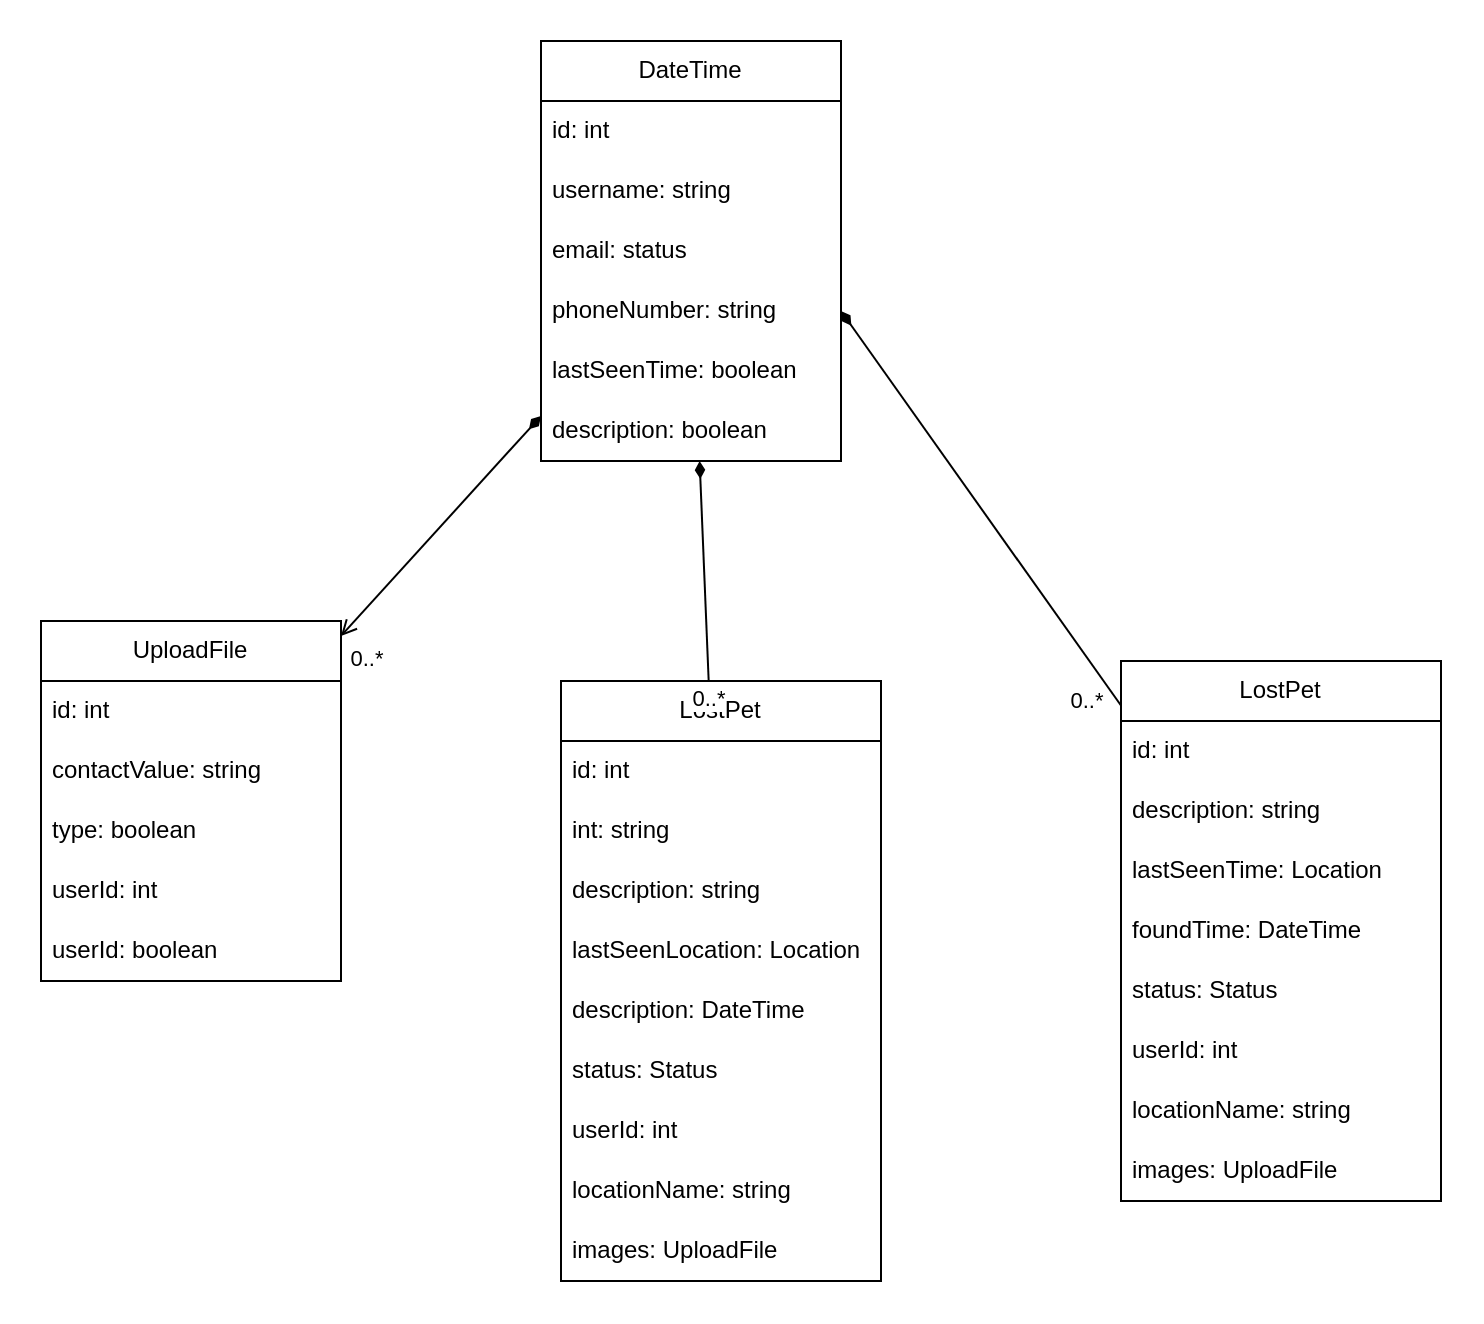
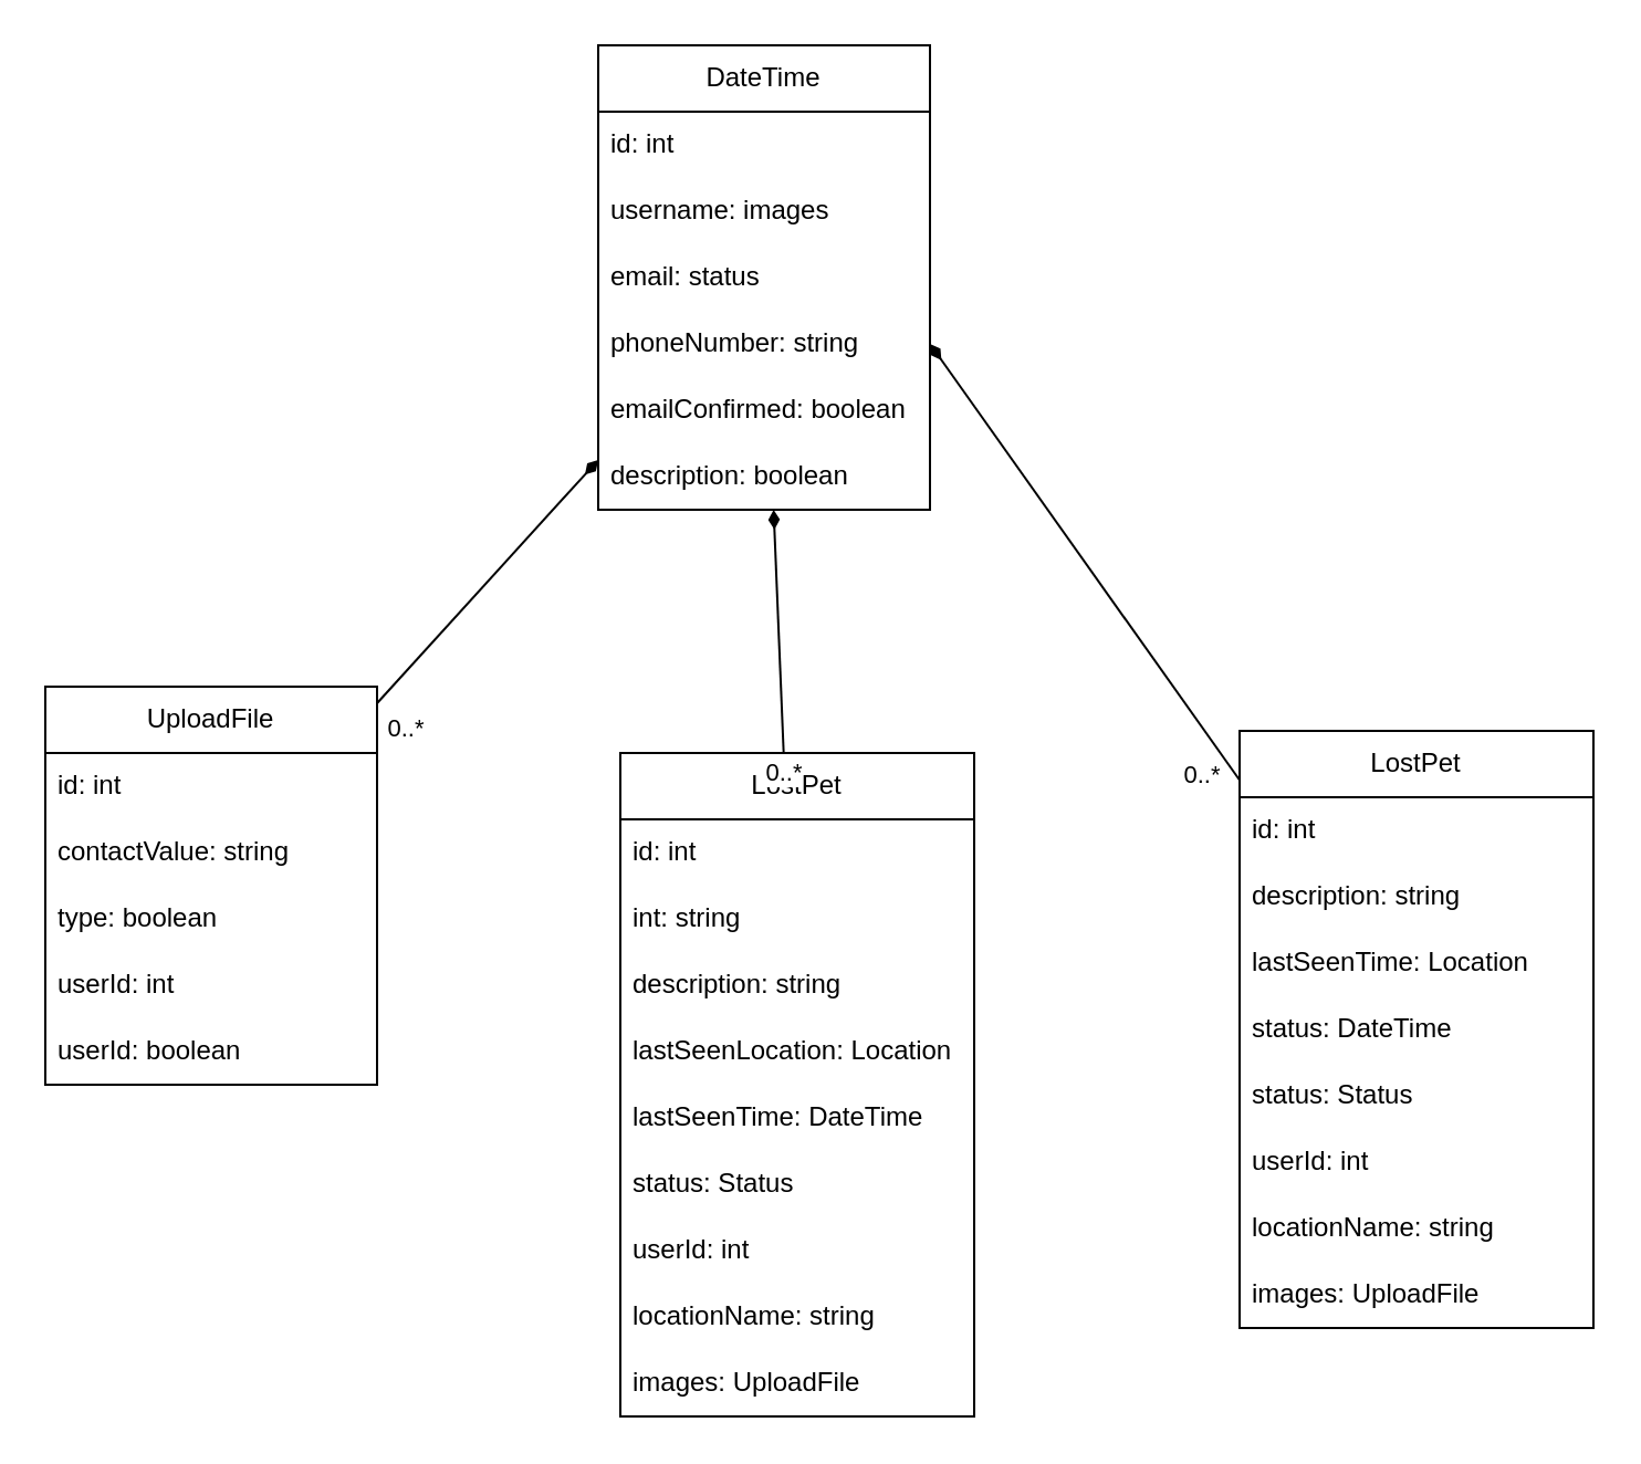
  <mxCell id="0" />
  <mxCell id="1" parent="0" />
  <mxCell id="2" value="DateTime" style="swimlane;fontStyle=0;childLayout=stackLayout;horizontal=1;startSize=30;horizontalStack=0;resizeParent=1;resizeParentMax=0;resizeLast=0;collapsible=1;marginBottom=0;whiteSpace=wrap;html=1;" vertex="1" parent="1"><mxGeometry x="270" y="20" width="150" height="210" as="geometry" /></mxCell>
  <mxCell id="3" value="id: int" style="text;strokeColor=none;fillColor=none;align=left;verticalAlign=middle;spacingLeft=4;spacingRight=4;overflow=hidden;points=[[0,0.5],[1,0.5]];portConstraint=eastwest;rotatable=0;whiteSpace=wrap;html=1;" vertex="1" parent="2"><mxGeometry y="30" width="150" height="30" as="geometry" /></mxCell>
- <mxCell id="4" value="username: string" style="text;strokeColor=none;fillColor=none;align=left;verticalAlign=middle;spacingLeft=4;spacingRight=4;overflow=hidden;points=[[0,0.5],[1,0.5]];portConstraint=eastwest;rotatable=0;whiteSpace=wrap;html=1;" vertex="1" parent="2"><mxGeometry y="60" width="150" height="30" as="geometry" /></mxCell>
+ <mxCell id="4" value="username: images" style="text;strokeColor=none;fillColor=none;align=left;verticalAlign=middle;spacingLeft=4;spacingRight=4;overflow=hidden;points=[[0,0.5],[1,0.5]];portConstraint=eastwest;rotatable=0;whiteSpace=wrap;html=1;" vertex="1" parent="2"><mxGeometry y="60" width="150" height="30" as="geometry" /></mxCell>
  <mxCell id="5" value="email: status" style="text;strokeColor=none;fillColor=none;align=left;verticalAlign=middle;spacingLeft=4;spacingRight=4;overflow=hidden;points=[[0,0.5],[1,0.5]];portConstraint=eastwest;rotatable=0;whiteSpace=wrap;html=1;" vertex="1" parent="2"><mxGeometry y="90" width="150" height="30" as="geometry" /></mxCell>
  <mxCell id="6" value="phoneNumber: string" style="text;strokeColor=none;fillColor=none;align=left;verticalAlign=middle;spacingLeft=4;spacingRight=4;overflow=hidden;points=[[0,0.5],[1,0.5]];portConstraint=eastwest;rotatable=0;whiteSpace=wrap;html=1;" vertex="1" parent="2"><mxGeometry y="120" width="150" height="30" as="geometry" /></mxCell>
- <mxCell id="7" value="lastSeenTime: boolean" style="text;strokeColor=none;fillColor=none;align=left;verticalAlign=middle;spacingLeft=4;spacingRight=4;overflow=hidden;points=[[0,0.5],[1,0.5]];portConstraint=eastwest;rotatable=0;whiteSpace=wrap;html=1;" vertex="1" parent="2"><mxGeometry y="150" width="150" height="30" as="geometry" /></mxCell>
+ <mxCell id="7" value="emailConfirmed: boolean" style="text;strokeColor=none;fillColor=none;align=left;verticalAlign=middle;spacingLeft=4;spacingRight=4;overflow=hidden;points=[[0,0.5],[1,0.5]];portConstraint=eastwest;rotatable=0;whiteSpace=wrap;html=1;" vertex="1" parent="2"><mxGeometry y="150" width="150" height="30" as="geometry" /></mxCell>
  <mxCell id="8" value="description: boolean" style="text;strokeColor=none;fillColor=none;align=left;verticalAlign=middle;spacingLeft=4;spacingRight=4;overflow=hidden;points=[[0,0.5],[1,0.5]];portConstraint=eastwest;rotatable=0;whiteSpace=wrap;html=1;" vertex="1" parent="2"><mxGeometry y="180" width="150" height="30" as="geometry" /></mxCell>
  <mxCell id="9" value="UploadFile" style="swimlane;fontStyle=0;childLayout=stackLayout;horizontal=1;startSize=30;horizontalStack=0;resizeParent=1;resizeParentMax=0;resizeLast=0;collapsible=1;marginBottom=0;whiteSpace=wrap;html=1;" vertex="1" parent="1"><mxGeometry x="20" y="310" width="150" height="180" as="geometry" /></mxCell>
  <mxCell id="10" value="id: int" style="text;strokeColor=none;fillColor=none;align=left;verticalAlign=middle;spacingLeft=4;spacingRight=4;overflow=hidden;points=[[0,0.5],[1,0.5]];portConstraint=eastwest;rotatable=0;whiteSpace=wrap;html=1;" vertex="1" parent="9"><mxGeometry y="30" width="150" height="30" as="geometry" /></mxCell>
  <mxCell id="11" value="contactValue: string" style="text;strokeColor=none;fillColor=none;align=left;verticalAlign=middle;spacingLeft=4;spacingRight=4;overflow=hidden;points=[[0,0.5],[1,0.5]];portConstraint=eastwest;rotatable=0;whiteSpace=wrap;html=1;" vertex="1" parent="9"><mxGeometry y="60" width="150" height="30" as="geometry" /></mxCell>
  <mxCell id="12" value="type: boolean" style="text;strokeColor=none;fillColor=none;align=left;verticalAlign=middle;spacingLeft=4;spacingRight=4;overflow=hidden;points=[[0,0.5],[1,0.5]];portConstraint=eastwest;rotatable=0;whiteSpace=wrap;html=1;" vertex="1" parent="9"><mxGeometry y="90" width="150" height="30" as="geometry" /></mxCell>
  <mxCell id="13" value="userId: int" style="text;strokeColor=none;fillColor=none;align=left;verticalAlign=middle;spacingLeft=4;spacingRight=4;overflow=hidden;points=[[0,0.5],[1,0.5]];portConstraint=eastwest;rotatable=0;whiteSpace=wrap;html=1;" vertex="1" parent="9"><mxGeometry y="120" width="150" height="30" as="geometry" /></mxCell>
  <mxCell id="14" value="userId: boolean" style="text;strokeColor=none;fillColor=none;align=left;verticalAlign=middle;spacingLeft=4;spacingRight=4;overflow=hidden;points=[[0,0.5],[1,0.5]];portConstraint=eastwest;rotatable=0;whiteSpace=wrap;html=1;" vertex="1" parent="9"><mxGeometry y="150" width="150" height="30" as="geometry" /></mxCell>
  <mxCell id="15" value="LostPet" style="swimlane;fontStyle=0;childLayout=stackLayout;horizontal=1;startSize=30;horizontalStack=0;resizeParent=1;resizeParentMax=0;resizeLast=0;collapsible=1;marginBottom=0;whiteSpace=wrap;html=1;" vertex="1" parent="1"><mxGeometry x="280" y="340" width="160" height="300" as="geometry" /></mxCell>
  <mxCell id="16" value="id: int" style="text;strokeColor=none;fillColor=none;align=left;verticalAlign=middle;spacingLeft=4;spacingRight=4;overflow=hidden;points=[[0,0.5],[1,0.5]];portConstraint=eastwest;rotatable=0;whiteSpace=wrap;html=1;" vertex="1" parent="15"><mxGeometry y="30" width="160" height="30" as="geometry" /></mxCell>
  <mxCell id="17" value="int: string" style="text;strokeColor=none;fillColor=none;align=left;verticalAlign=middle;spacingLeft=4;spacingRight=4;overflow=hidden;points=[[0,0.5],[1,0.5]];portConstraint=eastwest;rotatable=0;whiteSpace=wrap;html=1;" vertex="1" parent="15"><mxGeometry y="60" width="160" height="30" as="geometry" /></mxCell>
  <mxCell id="18" value="description: string" style="text;strokeColor=none;fillColor=none;align=left;verticalAlign=middle;spacingLeft=4;spacingRight=4;overflow=hidden;points=[[0,0.5],[1,0.5]];portConstraint=eastwest;rotatable=0;whiteSpace=wrap;html=1;" vertex="1" parent="15"><mxGeometry y="90" width="160" height="30" as="geometry" /></mxCell>
  <mxCell id="19" value="lastSeenLocation: Location" style="text;strokeColor=none;fillColor=none;align=left;verticalAlign=middle;spacingLeft=4;spacingRight=4;overflow=hidden;points=[[0,0.5],[1,0.5]];portConstraint=eastwest;rotatable=0;whiteSpace=wrap;html=1;" vertex="1" parent="15"><mxGeometry y="120" width="160" height="30" as="geometry" /></mxCell>
- <mxCell id="20" value="description: DateTime" style="text;strokeColor=none;fillColor=none;align=left;verticalAlign=middle;spacingLeft=4;spacingRight=4;overflow=hidden;points=[[0,0.5],[1,0.5]];portConstraint=eastwest;rotatable=0;whiteSpace=wrap;html=1;" vertex="1" parent="15"><mxGeometry y="150" width="160" height="30" as="geometry" /></mxCell>
+ <mxCell id="20" value="lastSeenTime: DateTime" style="text;strokeColor=none;fillColor=none;align=left;verticalAlign=middle;spacingLeft=4;spacingRight=4;overflow=hidden;points=[[0,0.5],[1,0.5]];portConstraint=eastwest;rotatable=0;whiteSpace=wrap;html=1;" vertex="1" parent="15"><mxGeometry y="150" width="160" height="30" as="geometry" /></mxCell>
  <mxCell id="21" value="status: Status" style="text;strokeColor=none;fillColor=none;align=left;verticalAlign=middle;spacingLeft=4;spacingRight=4;overflow=hidden;points=[[0,0.5],[1,0.5]];portConstraint=eastwest;rotatable=0;whiteSpace=wrap;html=1;" vertex="1" parent="15"><mxGeometry y="180" width="160" height="30" as="geometry" /></mxCell>
  <mxCell id="22" value="userId: int" style="text;strokeColor=none;fillColor=none;align=left;verticalAlign=middle;spacingLeft=4;spacingRight=4;overflow=hidden;points=[[0,0.5],[1,0.5]];portConstraint=eastwest;rotatable=0;whiteSpace=wrap;html=1;" vertex="1" parent="15"><mxGeometry y="210" width="160" height="30" as="geometry" /></mxCell>
  <mxCell id="23" value="locationName: string" style="text;strokeColor=none;fillColor=none;align=left;verticalAlign=middle;spacingLeft=4;spacingRight=4;overflow=hidden;points=[[0,0.5],[1,0.5]];portConstraint=eastwest;rotatable=0;whiteSpace=wrap;html=1;" vertex="1" parent="15"><mxGeometry y="240" width="160" height="30" as="geometry" /></mxCell>
  <mxCell id="24" value="images: UploadFile" style="text;strokeColor=none;fillColor=none;align=left;verticalAlign=middle;spacingLeft=4;spacingRight=4;overflow=hidden;points=[[0,0.5],[1,0.5]];portConstraint=eastwest;rotatable=0;whiteSpace=wrap;html=1;" vertex="1" parent="15"><mxGeometry y="270" width="160" height="30" as="geometry" /></mxCell>
  <mxCell id="25" value="LostPet" style="swimlane;fontStyle=0;childLayout=stackLayout;horizontal=1;startSize=30;horizontalStack=0;resizeParent=1;resizeParentMax=0;resizeLast=0;collapsible=1;marginBottom=0;whiteSpace=wrap;html=1;" vertex="1" parent="1"><mxGeometry x="560" y="330" width="160" height="270" as="geometry" /></mxCell>
  <mxCell id="26" value="id: int" style="text;strokeColor=none;fillColor=none;align=left;verticalAlign=middle;spacingLeft=4;spacingRight=4;overflow=hidden;points=[[0,0.5],[1,0.5]];portConstraint=eastwest;rotatable=0;whiteSpace=wrap;html=1;" vertex="1" parent="25"><mxGeometry y="30" width="160" height="30" as="geometry" /></mxCell>
  <mxCell id="27" value="description: string" style="text;strokeColor=none;fillColor=none;align=left;verticalAlign=middle;spacingLeft=4;spacingRight=4;overflow=hidden;points=[[0,0.5],[1,0.5]];portConstraint=eastwest;rotatable=0;whiteSpace=wrap;html=1;" vertex="1" parent="25"><mxGeometry y="60" width="160" height="30" as="geometry" /></mxCell>
  <mxCell id="28" value="lastSeenTime: Location" style="text;strokeColor=none;fillColor=none;align=left;verticalAlign=middle;spacingLeft=4;spacingRight=4;overflow=hidden;points=[[0,0.5],[1,0.5]];portConstraint=eastwest;rotatable=0;whiteSpace=wrap;html=1;" vertex="1" parent="25"><mxGeometry y="90" width="160" height="30" as="geometry" /></mxCell>
- <mxCell id="29" value="foundTime: DateTime" style="text;strokeColor=none;fillColor=none;align=left;verticalAlign=middle;spacingLeft=4;spacingRight=4;overflow=hidden;points=[[0,0.5],[1,0.5]];portConstraint=eastwest;rotatable=0;whiteSpace=wrap;html=1;" vertex="1" parent="25"><mxGeometry y="120" width="160" height="30" as="geometry" /></mxCell>
+ <mxCell id="29" value="status: DateTime" style="text;strokeColor=none;fillColor=none;align=left;verticalAlign=middle;spacingLeft=4;spacingRight=4;overflow=hidden;points=[[0,0.5],[1,0.5]];portConstraint=eastwest;rotatable=0;whiteSpace=wrap;html=1;" vertex="1" parent="25"><mxGeometry y="120" width="160" height="30" as="geometry" /></mxCell>
  <mxCell id="30" value="status: Status" style="text;strokeColor=none;fillColor=none;align=left;verticalAlign=middle;spacingLeft=4;spacingRight=4;overflow=hidden;points=[[0,0.5],[1,0.5]];portConstraint=eastwest;rotatable=0;whiteSpace=wrap;html=1;" vertex="1" parent="25"><mxGeometry y="150" width="160" height="30" as="geometry" /></mxCell>
  <mxCell id="31" value="userId: int" style="text;strokeColor=none;fillColor=none;align=left;verticalAlign=middle;spacingLeft=4;spacingRight=4;overflow=hidden;points=[[0,0.5],[1,0.5]];portConstraint=eastwest;rotatable=0;whiteSpace=wrap;html=1;" vertex="1" parent="25"><mxGeometry y="180" width="160" height="30" as="geometry" /></mxCell>
  <mxCell id="32" value="locationName: string" style="text;strokeColor=none;fillColor=none;align=left;verticalAlign=middle;spacingLeft=4;spacingRight=4;overflow=hidden;points=[[0,0.5],[1,0.5]];portConstraint=eastwest;rotatable=0;whiteSpace=wrap;html=1;" vertex="1" parent="25"><mxGeometry y="210" width="160" height="30" as="geometry" /></mxCell>
  <mxCell id="33" value="images: UploadFile" style="text;strokeColor=none;fillColor=none;align=left;verticalAlign=middle;spacingLeft=4;spacingRight=4;overflow=hidden;points=[[0,0.5],[1,0.5]];portConstraint=eastwest;rotatable=0;whiteSpace=wrap;html=1;" vertex="1" parent="25"><mxGeometry y="240" width="160" height="30" as="geometry" /></mxCell>
- <mxCell id="34" value="" style="endArrow=open;html=1;rounded=0;startArrow=diamondThin;startFill=1;" edge="1" parent="1" source="2" target="9"><mxGeometry width="50" height="50" relative="1" as="geometry"><mxPoint x="500" y="410" as="sourcePoint" /><mxPoint x="550" y="360" as="targetPoint" /></mxGeometry></mxCell>
+ <mxCell id="34" value="" style="endArrow=none;html=1;rounded=0;startArrow=diamondThin;startFill=1;" edge="1" parent="1" source="2" target="9"><mxGeometry width="50" height="50" relative="1" as="geometry"><mxPoint x="500" y="410" as="sourcePoint" /><mxPoint x="550" y="360" as="targetPoint" /></mxGeometry></mxCell>
  <mxCell id="35" value="0..*" style="edgeLabel;html=1;align=center;verticalAlign=middle;resizable=0;points=[];" vertex="1" connectable="0" parent="34"><mxGeometry x="0.751" y="2" relative="1" as="geometry"><mxPoint x="-2" y="23" as="offset" /></mxGeometry></mxCell>
  <mxCell id="36" value="" style="endArrow=none;html=1;rounded=0;startArrow=diamondThin;startFill=1;exitX=1;exitY=0.5;exitDx=0;exitDy=0;" edge="1" parent="1" source="6" target="25"><mxGeometry width="50" height="50" relative="1" as="geometry"><mxPoint x="285" y="210" as="sourcePoint" /><mxPoint x="170" y="400" as="targetPoint" /></mxGeometry></mxCell>
  <mxCell id="37" value="0..*" style="edgeLabel;html=1;align=center;verticalAlign=middle;resizable=0;points=[];" vertex="1" connectable="0" parent="36"><mxGeometry x="0.751" y="2" relative="1" as="geometry"><mxPoint x="-2" y="23" as="offset" /></mxGeometry></mxCell>
  <mxCell id="38" value="" style="endArrow=none;html=1;rounded=0;startArrow=diamondThin;startFill=1;" edge="1" parent="1" source="2" target="15"><mxGeometry width="50" height="50" relative="1" as="geometry"><mxPoint x="480" y="250" as="sourcePoint" /><mxPoint x="620" y="447" as="targetPoint" /></mxGeometry></mxCell>
  <mxCell id="39" value="0..*" style="edgeLabel;html=1;align=center;verticalAlign=middle;resizable=0;points=[];" vertex="1" connectable="0" parent="38"><mxGeometry x="0.751" y="2" relative="1" as="geometry"><mxPoint x="-2" y="23" as="offset" /></mxGeometry></mxCell>
